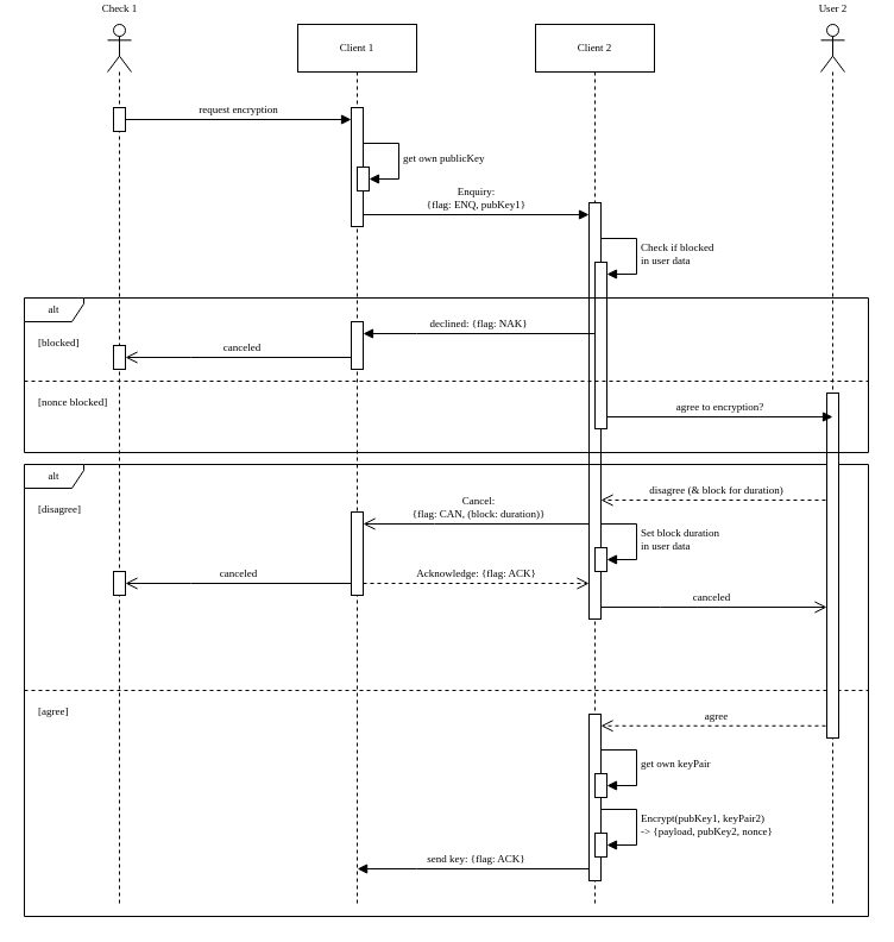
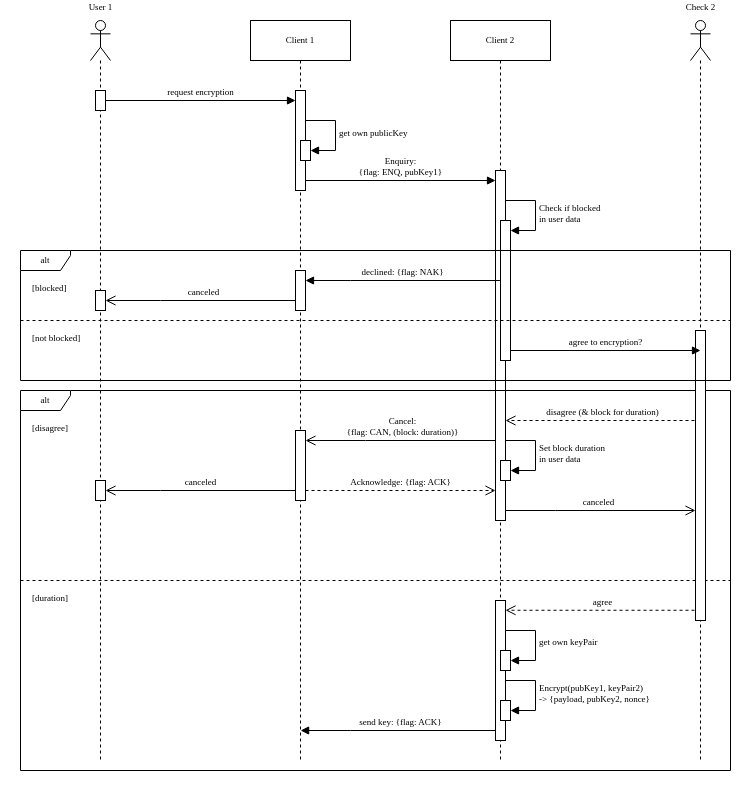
  <mxCell id="0" />
  <mxCell id="1" parent="0" />
  <mxCell id="2" value="Cancel:&lt;br&gt;{flag: CAN, (block: duration)}" style="html=1;verticalAlign=bottom;endArrow=open;curved=0;rounded=0;endFill=0;endSize=8;fontSize=9;fontFamily=Lucida Console;labelBackgroundColor=none;" edge="1" parent="1" target="22"><mxGeometry width="80" relative="1" as="geometry"><mxPoint x="500" y="440" as="sourcePoint" /><mxPoint x="310" y="440" as="targetPoint" /><Array as="points"><mxPoint x="365.07" y="440" /></Array></mxGeometry></mxCell>
  <mxCell id="3" value="Client 1" style="shape=umlLifeline;perimeter=lifelinePerimeter;whiteSpace=wrap;html=1;container=0;dropTarget=0;collapsible=0;recursiveResize=0;outlineConnect=0;portConstraint=eastwest;newEdgeStyle={&quot;edgeStyle&quot;:&quot;elbowEdgeStyle&quot;,&quot;elbow&quot;:&quot;vertical&quot;,&quot;curved&quot;:0,&quot;rounded&quot;:0};fontSize=9;fontFamily=Lucida Console;labelBackgroundColor=none;" parent="1" vertex="1"><mxGeometry x="250" y="20" width="100" height="740" as="geometry" /></mxCell>
  <mxCell id="4" value="get own publicKey" style="html=1;align=left;spacingLeft=2;endArrow=block;rounded=0;edgeStyle=orthogonalEdgeStyle;curved=0;rounded=0;fontFamily=Lucida Console;fontSize=9;fontColor=default;labelBackgroundColor=none;" parent="3" target="6" edge="1"><mxGeometry relative="1" as="geometry"><mxPoint x="55" y="100" as="sourcePoint" /><Array as="points"><mxPoint x="85" y="130" /></Array></mxGeometry></mxCell>
  <mxCell id="5" value="" style="html=1;points=[[0,0,0,0,5],[0,1,0,0,-5],[1,0,0,0,5],[1,1,0,0,-5]];perimeter=orthogonalPerimeter;outlineConnect=0;targetShapes=umlLifeline;portConstraint=eastwest;newEdgeStyle={&quot;curved&quot;:0,&quot;rounded&quot;:0};fontSize=9;fontFamily=Lucida Console;labelBackgroundColor=none;" parent="3" vertex="1"><mxGeometry x="45" y="70" width="10" height="100" as="geometry" /></mxCell>
  <mxCell id="6" value="" style="html=1;points=[[0,0,0,0,5],[0,1,0,0,-5],[1,0,0,0,5],[1,1,0,0,-5]];perimeter=orthogonalPerimeter;outlineConnect=0;targetShapes=umlLifeline;portConstraint=eastwest;newEdgeStyle={&quot;curved&quot;:0,&quot;rounded&quot;:0};rounded=0;align=center;verticalAlign=middle;fontFamily=Lucida Console;fontSize=9;fontColor=default;fillColor=default;gradientColor=none;labelBackgroundColor=none;" parent="3" vertex="1"><mxGeometry x="50" y="120" width="10" height="20" as="geometry" /></mxCell>
  <mxCell id="7" value="Client 2" style="shape=umlLifeline;perimeter=lifelinePerimeter;whiteSpace=wrap;html=1;container=0;dropTarget=0;collapsible=0;recursiveResize=0;outlineConnect=0;portConstraint=eastwest;newEdgeStyle={&quot;edgeStyle&quot;:&quot;elbowEdgeStyle&quot;,&quot;elbow&quot;:&quot;vertical&quot;,&quot;curved&quot;:0,&quot;rounded&quot;:0};fontSize=9;fontFamily=Lucida Console;labelBackgroundColor=none;" parent="1" vertex="1"><mxGeometry x="450" y="20" width="100" height="740" as="geometry" /></mxCell>
  <mxCell id="8" value="canceled" style="html=1;verticalAlign=bottom;endArrow=open;curved=0;rounded=0;endFill=0;endSize=8;fontSize=9;fontFamily=Lucida Console;labelBackgroundColor=none;" edge="1" parent="7"><mxGeometry width="80" relative="1" as="geometry"><mxPoint x="50" y="490" as="sourcePoint" /><mxPoint x="245" y="490" as="targetPoint" /><Array as="points"><mxPoint x="105" y="490" /></Array></mxGeometry></mxCell>
  <mxCell id="9" value="" style="html=1;points=[[0,0,0,0,5],[0,1,0,0,-5],[1,0,0,0,5],[1,1,0,0,-5]];perimeter=orthogonalPerimeter;outlineConnect=0;targetShapes=umlLifeline;portConstraint=eastwest;newEdgeStyle={&quot;curved&quot;:0,&quot;rounded&quot;:0};fontFamily=Lucida Console;fontSize=9;fontColor=default;labelBackgroundColor=none;" parent="7" vertex="1"><mxGeometry x="45" y="150" width="10" height="350" as="geometry" /></mxCell>
  <mxCell id="10" value="Check if blocked&lt;br&gt;in user data" style="html=1;align=left;spacingLeft=2;endArrow=block;rounded=0;edgeStyle=orthogonalEdgeStyle;curved=0;rounded=0;fontFamily=Lucida Console;fontSize=9;fontColor=default;labelBackgroundColor=none;" edge="1" parent="7" target="11"><mxGeometry relative="1" as="geometry"><mxPoint x="55" y="180" as="sourcePoint" /><Array as="points"><mxPoint x="85" y="210" /></Array></mxGeometry></mxCell>
  <mxCell id="11" value="" style="html=1;points=[[0,0,0,0,5],[0,1,0,0,-5],[1,0,0,0,5],[1,1,0,0,-5]];perimeter=orthogonalPerimeter;outlineConnect=0;targetShapes=umlLifeline;portConstraint=eastwest;newEdgeStyle={&quot;curved&quot;:0,&quot;rounded&quot;:0};rounded=0;align=center;verticalAlign=middle;fontFamily=Lucida Console;fontSize=9;fontColor=default;fillColor=default;gradientColor=none;labelBackgroundColor=none;" vertex="1" parent="7"><mxGeometry x="50" y="200" width="10" height="140" as="geometry" /></mxCell>
  <mxCell id="12" value="disagree (&amp;amp; block for duration)" style="html=1;verticalAlign=bottom;endArrow=open;dashed=1;endSize=8;curved=0;rounded=0;fontSize=9;fontFamily=Lucida Console;labelBackgroundColor=none;" edge="1" parent="7"><mxGeometry relative="1" as="geometry"><mxPoint x="250" y="400" as="sourcePoint" /><mxPoint x="55" y="400" as="targetPoint" /></mxGeometry></mxCell>
  <mxCell id="13" value="Set block duration&lt;br&gt;in user data" style="html=1;align=left;spacingLeft=2;endArrow=block;rounded=0;edgeStyle=orthogonalEdgeStyle;curved=0;rounded=0;fontFamily=Lucida Console;fontSize=9;fontColor=default;labelBackgroundColor=none;" edge="1" parent="7" target="26"><mxGeometry relative="1" as="geometry"><mxPoint x="55" y="420" as="sourcePoint" /><Array as="points"><mxPoint x="85" y="450" /></Array></mxGeometry></mxCell>
  <mxCell id="14" value="send key: {flag: ACK}" style="html=1;verticalAlign=bottom;endArrow=block;curved=0;rounded=0;fontSize=9;fontFamily=Lucida Console;labelBackgroundColor=none;" edge="1" parent="7"><mxGeometry width="80" relative="1" as="geometry"><mxPoint x="49.5" y="710" as="sourcePoint" /><mxPoint x="-149.9" y="710" as="targetPoint" /><Array as="points"><mxPoint x="-100" y="710" /></Array></mxGeometry></mxCell>
  <mxCell id="15" value="" style="html=1;points=[[0,0,0,0,5],[0,1,0,0,-5],[1,0,0,0,5],[1,1,0,0,-5]];perimeter=orthogonalPerimeter;outlineConnect=0;targetShapes=umlLifeline;portConstraint=eastwest;newEdgeStyle={&quot;curved&quot;:0,&quot;rounded&quot;:0};fontFamily=Lucida Console;fontSize=9;fontColor=default;labelBackgroundColor=none;" vertex="1" parent="7"><mxGeometry x="45" y="580" width="10" height="140" as="geometry" /></mxCell>
  <mxCell id="16" value="agree" style="html=1;verticalAlign=bottom;endArrow=open;dashed=1;endSize=8;curved=0;rounded=0;fontSize=9;fontFamily=Lucida Console;labelBackgroundColor=none;" edge="1" parent="7" target="15"><mxGeometry relative="1" as="geometry"><mxPoint x="250" y="589.76" as="sourcePoint" /><mxPoint x="60" y="589.76" as="targetPoint" /></mxGeometry></mxCell>
  <mxCell id="17" value="Encrypt(pubKey1, keyPair2)&lt;br style=&quot;font-size: 9px;&quot;&gt;-&amp;gt; {payload, pubKey2, nonce}" style="html=1;align=left;spacingLeft=2;endArrow=block;rounded=0;edgeStyle=orthogonalEdgeStyle;curved=0;rounded=0;fontFamily=Lucida Console;fontSize=9;fontColor=default;labelBackgroundColor=none;" edge="1" parent="7" target="18"><mxGeometry relative="1" as="geometry"><mxPoint x="55" y="660" as="sourcePoint" /><Array as="points"><mxPoint x="85" y="690" /></Array></mxGeometry></mxCell>
  <mxCell id="18" value="" style="html=1;points=[[0,0,0,0,5],[0,1,0,0,-5],[1,0,0,0,5],[1,1,0,0,-5]];perimeter=orthogonalPerimeter;outlineConnect=0;targetShapes=umlLifeline;portConstraint=eastwest;newEdgeStyle={&quot;curved&quot;:0,&quot;rounded&quot;:0};rounded=0;align=center;verticalAlign=middle;fontFamily=Lucida Console;fontSize=9;fontColor=default;fillColor=default;gradientColor=none;labelBackgroundColor=none;" vertex="1" parent="7"><mxGeometry x="50" y="680" width="10" height="20" as="geometry" /></mxCell>
  <mxCell id="19" value="get own keyPair" style="html=1;align=left;spacingLeft=2;endArrow=block;rounded=0;edgeStyle=orthogonalEdgeStyle;curved=0;rounded=0;fontFamily=Lucida Console;fontSize=9;fontColor=default;labelBackgroundColor=none;" edge="1" parent="7" target="20"><mxGeometry x="-0.003" relative="1" as="geometry"><mxPoint x="55" y="610" as="sourcePoint" /><Array as="points"><mxPoint x="85" y="640" /></Array><mxPoint as="offset" /></mxGeometry></mxCell>
  <mxCell id="20" value="" style="html=1;points=[[0,0,0,0,5],[0,1,0,0,-5],[1,0,0,0,5],[1,1,0,0,-5]];perimeter=orthogonalPerimeter;outlineConnect=0;targetShapes=umlLifeline;portConstraint=eastwest;newEdgeStyle={&quot;curved&quot;:0,&quot;rounded&quot;:0};rounded=0;align=center;verticalAlign=middle;fontFamily=Lucida Console;fontSize=9;fontColor=default;fillColor=default;gradientColor=none;labelBackgroundColor=none;" vertex="1" parent="7"><mxGeometry x="50" y="630" width="10" height="20" as="geometry" /></mxCell>
  <mxCell id="21" value="" style="html=1;verticalAlign=bottom;endArrow=none;dashed=1;endSize=8;curved=0;rounded=0;endFill=0;fontSize=9;fontFamily=Lucida Console;labelBackgroundColor=none;" edge="1" parent="7"><mxGeometry relative="1" as="geometry"><mxPoint x="249.5" y="400" as="sourcePoint" /><mxPoint x="250" y="400" as="targetPoint" /></mxGeometry></mxCell>
  <mxCell id="22" value="" style="html=1;points=[[0,0,0,0,5],[0,1,0,0,-5],[1,0,0,0,5],[1,1,0,0,-5]];perimeter=orthogonalPerimeter;outlineConnect=0;targetShapes=umlLifeline;portConstraint=eastwest;newEdgeStyle={&quot;curved&quot;:0,&quot;rounded&quot;:0};fontFamily=Lucida Console;fontSize=9;fontColor=default;labelBackgroundColor=none;" vertex="1" parent="7"><mxGeometry x="-155" y="410" width="10" height="70" as="geometry" /></mxCell>
  <mxCell id="23" value="&lt;font style=&quot;font-size: 9px;&quot;&gt;alt&lt;/font&gt;" style="shape=umlFrame;whiteSpace=wrap;html=1;pointerEvents=0;recursiveResize=0;container=1;collapsible=0;width=50;rounded=0;align=center;verticalAlign=middle;fontFamily=Lucida Console;fontSize=9;fontColor=default;fillColor=default;gradientColor=none;height=20;movable=0;resizable=0;rotatable=0;deletable=0;editable=0;locked=1;connectable=0;labelBackgroundColor=none;" parent="7" vertex="1"><mxGeometry x="-430" y="370" width="710" height="380" as="geometry" /></mxCell>
  <mxCell id="24" value="[disagree]" style="text;html=1;fontFamily=Lucida Console;fontSize=9;fontColor=default;verticalAlign=top;spacing=2;spacingTop=-4;labelBackgroundColor=none;" parent="23" vertex="1"><mxGeometry width="100" height="20" relative="1" as="geometry"><mxPoint x="10" y="30" as="offset" /></mxGeometry></mxCell>
- <mxCell id="25" value="[agree]" style="line;strokeWidth=1;dashed=1;labelPosition=center;verticalLabelPosition=bottom;align=left;verticalAlign=middle;spacingLeft=10;spacingTop=-5;html=1;whiteSpace=wrap;rounded=0;fontFamily=Lucida Console;fontSize=9;fontColor=default;fillColor=none;gradientColor=none;movable=1;resizable=1;rotatable=1;deletable=1;editable=1;locked=0;connectable=1;labelBackgroundColor=none;" parent="23" vertex="1"><mxGeometry y="180" width="710" height="20" as="geometry" /></mxCell>
+ <mxCell id="25" value="[duration]" style="line;strokeWidth=1;dashed=1;labelPosition=center;verticalLabelPosition=bottom;align=left;verticalAlign=middle;spacingLeft=10;spacingTop=-5;html=1;whiteSpace=wrap;rounded=0;fontFamily=Lucida Console;fontSize=9;fontColor=default;fillColor=none;gradientColor=none;movable=1;resizable=1;rotatable=1;deletable=1;editable=1;locked=0;connectable=1;labelBackgroundColor=none;" parent="23" vertex="1"><mxGeometry y="180" width="710" height="20" as="geometry" /></mxCell>
  <mxCell id="26" value="" style="html=1;points=[[0,0,0,0,5],[0,1,0,0,-5],[1,0,0,0,5],[1,1,0,0,-5]];perimeter=orthogonalPerimeter;outlineConnect=0;targetShapes=umlLifeline;portConstraint=eastwest;newEdgeStyle={&quot;curved&quot;:0,&quot;rounded&quot;:0};rounded=0;align=center;verticalAlign=middle;fontFamily=Lucida Console;fontSize=9;fontColor=default;fillColor=default;gradientColor=none;labelBackgroundColor=none;" vertex="1" parent="7"><mxGeometry x="50" y="440" width="10" height="20" as="geometry" /></mxCell>
- <mxCell id="27" value="&lt;font style=&quot;font-size: 9px;&quot;&gt;Check 1&lt;/font&gt;" style="shape=umlLifeline;perimeter=lifelinePerimeter;whiteSpace=wrap;html=1;container=1;dropTarget=0;collapsible=0;recursiveResize=0;outlineConnect=0;portConstraint=eastwest;newEdgeStyle={&quot;curved&quot;:0,&quot;rounded&quot;:0};participant=umlActor;&#10;verticalLabelPosition=top;verticalAlign=top;spacingTop=-25;fontSize=9;fontFamily=Lucida Console;whiteSpace=nowrap;labelBackgroundColor=none;" parent="1" vertex="1"><mxGeometry x="90" y="20" width="20" height="740" as="geometry" /></mxCell>
+ <mxCell id="27" value="&lt;font style=&quot;font-size: 9px;&quot;&gt;User 1&lt;/font&gt;" style="shape=umlLifeline;perimeter=lifelinePerimeter;whiteSpace=wrap;html=1;container=1;dropTarget=0;collapsible=0;recursiveResize=0;outlineConnect=0;portConstraint=eastwest;newEdgeStyle={&quot;curved&quot;:0,&quot;rounded&quot;:0};participant=umlActor;&#10;verticalLabelPosition=top;verticalAlign=top;spacingTop=-25;fontSize=9;fontFamily=Lucida Console;whiteSpace=nowrap;labelBackgroundColor=none;" parent="1" vertex="1"><mxGeometry x="90" y="20" width="20" height="740" as="geometry" /></mxCell>
  <mxCell id="28" value="request encryption" style="html=1;verticalAlign=bottom;endArrow=block;curved=0;rounded=0;fontFamily=Lucida Console;fontSize=9;fontColor=default;labelBackgroundColor=none;" parent="1" source="33" target="5" edge="1"><mxGeometry width="80" relative="1" as="geometry"><mxPoint x="99.929" y="100" as="sourcePoint" /><mxPoint x="260" y="100" as="targetPoint" /></mxGeometry></mxCell>
  <mxCell id="29" value="&lt;font style=&quot;font-size: 9px;&quot;&gt;Enquiry:&lt;br style=&quot;font-size: 9px;&quot;&gt;{flag: ENQ, pubKey1}&lt;/font&gt;" style="html=1;verticalAlign=bottom;endArrow=block;curved=0;rounded=0;fontFamily=Lucida Console;fontSize=9;fontColor=default;labelBackgroundColor=none;" parent="1" edge="1"><mxGeometry x="0.004" width="80" relative="1" as="geometry"><mxPoint x="305" y="180" as="sourcePoint" /><mxPoint x="495" y="180" as="targetPoint" /><mxPoint as="offset" /></mxGeometry></mxCell>
- <mxCell id="30" value="User 2" style="shape=umlLifeline;perimeter=lifelinePerimeter;whiteSpace=wrap;html=1;container=1;dropTarget=0;collapsible=0;recursiveResize=0;outlineConnect=0;portConstraint=eastwest;newEdgeStyle={&quot;curved&quot;:0,&quot;rounded&quot;:0};participant=umlActor;&#10;verticalLabelPosition=top;verticalAlign=top;spacingTop=-25;fontSize=9;fontFamily=Lucida Console;whiteSpace=nowrap;labelBackgroundColor=none;" parent="1" vertex="1"><mxGeometry x="690" y="20" width="20" height="740" as="geometry" /></mxCell>
+ <mxCell id="30" value="Check 2" style="shape=umlLifeline;perimeter=lifelinePerimeter;whiteSpace=wrap;html=1;container=1;dropTarget=0;collapsible=0;recursiveResize=0;outlineConnect=0;portConstraint=eastwest;newEdgeStyle={&quot;curved&quot;:0,&quot;rounded&quot;:0};participant=umlActor;&#10;verticalLabelPosition=top;verticalAlign=top;spacingTop=-25;fontSize=9;fontFamily=Lucida Console;whiteSpace=nowrap;labelBackgroundColor=none;" parent="1" vertex="1"><mxGeometry x="690" y="20" width="20" height="740" as="geometry" /></mxCell>
  <mxCell id="31" value="" style="html=1;points=[[0,0,0,0,5],[0,1,0,0,-5],[1,0,0,0,5],[1,1,0,0,-5]];perimeter=orthogonalPerimeter;outlineConnect=0;targetShapes=umlLifeline;portConstraint=eastwest;newEdgeStyle={&quot;curved&quot;:0,&quot;rounded&quot;:0};fontFamily=Lucida Console;fontSize=9;fontColor=default;labelBackgroundColor=none;" parent="30" vertex="1"><mxGeometry x="5" y="310" width="10" height="290" as="geometry" /></mxCell>
  <mxCell id="32" value="" style="html=1;verticalAlign=bottom;endArrow=block;curved=0;rounded=0;fontFamily=Lucida Console;fontSize=9;fontColor=default;labelBackgroundColor=none;" parent="1" target="33" edge="1"><mxGeometry width="80" relative="1" as="geometry"><mxPoint x="99.929" y="100" as="sourcePoint" /><mxPoint x="299.5" y="100" as="targetPoint" /></mxGeometry></mxCell>
  <mxCell id="33" value="" style="html=1;points=[[0,0,0,0,5],[0,1,0,0,-5],[1,0,0,0,5],[1,1,0,0,-5]];perimeter=orthogonalPerimeter;outlineConnect=0;targetShapes=umlLifeline;portConstraint=eastwest;newEdgeStyle={&quot;curved&quot;:0,&quot;rounded&quot;:0};fontFamily=Lucida Console;fontSize=9;fontColor=default;labelBackgroundColor=none;" parent="1" vertex="1"><mxGeometry x="95" y="90" width="10" height="20" as="geometry" /></mxCell>
  <mxCell id="34" value="&lt;font style=&quot;font-size: 9px;&quot;&gt;alt&lt;/font&gt;" style="shape=umlFrame;whiteSpace=wrap;html=1;pointerEvents=0;recursiveResize=0;container=1;collapsible=0;width=50;rounded=0;align=center;verticalAlign=middle;fontFamily=Lucida Console;fontSize=9;fontColor=default;fillColor=default;gradientColor=none;height=20;movable=0;resizable=0;rotatable=0;deletable=0;editable=0;locked=1;connectable=0;labelBackgroundColor=none;" vertex="1" parent="1"><mxGeometry x="20" y="250" width="710" height="130" as="geometry" /></mxCell>
  <mxCell id="35" value="[blocked]" style="text;html=1;fontFamily=Lucida Console;fontSize=9;fontColor=default;verticalAlign=top;spacing=2;spacingTop=-4;labelBackgroundColor=none;" vertex="1" parent="34"><mxGeometry width="100" height="20" relative="1" as="geometry"><mxPoint x="10" y="30" as="offset" /></mxGeometry></mxCell>
- <mxCell id="36" value="[nonce blocked]" style="line;strokeWidth=1;dashed=1;labelPosition=center;verticalLabelPosition=bottom;align=left;verticalAlign=middle;spacingLeft=10;spacingTop=-5;html=1;whiteSpace=wrap;rounded=0;fontFamily=Lucida Console;fontSize=9;fontColor=default;fillColor=none;gradientColor=none;movable=1;resizable=1;rotatable=1;deletable=1;editable=1;locked=0;connectable=1;labelBackgroundColor=none;" vertex="1" parent="34"><mxGeometry y="60" width="710" height="20" as="geometry" /></mxCell>
+ <mxCell id="36" value="[not blocked]" style="line;strokeWidth=1;dashed=1;labelPosition=center;verticalLabelPosition=bottom;align=left;verticalAlign=middle;spacingLeft=10;spacingTop=-5;html=1;whiteSpace=wrap;rounded=0;fontFamily=Lucida Console;fontSize=9;fontColor=default;fillColor=none;gradientColor=none;movable=1;resizable=1;rotatable=1;deletable=1;editable=1;locked=0;connectable=1;labelBackgroundColor=none;" vertex="1" parent="34"><mxGeometry y="60" width="710" height="20" as="geometry" /></mxCell>
  <mxCell id="37" value="canceled" style="html=1;verticalAlign=bottom;endArrow=open;curved=0;rounded=0;endFill=0;endSize=8;fontSize=9;fontFamily=Lucida Console;labelBackgroundColor=none;" edge="1" parent="1"><mxGeometry width="80" relative="1" as="geometry"><mxPoint x="295" y="490" as="sourcePoint" /><mxPoint x="105" y="490" as="targetPoint" /><Array as="points"><mxPoint x="160.07" y="490" /></Array></mxGeometry></mxCell>
  <mxCell id="38" value="" style="html=1;points=[[0,0,0,0,5],[0,1,0,0,-5],[1,0,0,0,5],[1,1,0,0,-5]];perimeter=orthogonalPerimeter;outlineConnect=0;targetShapes=umlLifeline;portConstraint=eastwest;newEdgeStyle={&quot;curved&quot;:0,&quot;rounded&quot;:0};fontFamily=Lucida Console;fontSize=9;fontColor=default;labelBackgroundColor=none;" vertex="1" parent="1"><mxGeometry x="95" y="480" width="10" height="20" as="geometry" /></mxCell>
  <mxCell id="39" value="Acknowledge: {flag: ACK}" style="html=1;verticalAlign=bottom;endArrow=open;dashed=1;endSize=8;curved=0;rounded=0;fontSize=9;fontFamily=Lucida Console;labelBackgroundColor=none;" edge="1" parent="1"><mxGeometry relative="1" as="geometry"><mxPoint x="305" y="490" as="sourcePoint" /><mxPoint x="495" y="490" as="targetPoint" /></mxGeometry></mxCell>
  <mxCell id="40" value="agree to encryption?" style="html=1;verticalAlign=bottom;endArrow=block;curved=0;rounded=0;fontFamily=Lucida Console;fontSize=9;fontColor=default;labelBackgroundColor=none;" edge="1" parent="1"><mxGeometry width="80" relative="1" as="geometry"><mxPoint x="510" y="350" as="sourcePoint" /><mxPoint x="700" y="350" as="targetPoint" /></mxGeometry></mxCell>
  <mxCell id="41" value="declined: {flag: NAK}" style="html=1;verticalAlign=bottom;endArrow=block;curved=0;rounded=0;fontSize=9;fontFamily=Lucida Console;labelBackgroundColor=none;" edge="1" parent="1" target="44"><mxGeometry width="80" relative="1" as="geometry"><mxPoint x="499.4" y="280" as="sourcePoint" /><mxPoint x="310" y="280" as="targetPoint" /><Array as="points"><mxPoint x="349.9" y="280" /></Array></mxGeometry></mxCell>
  <mxCell id="42" value="canceled" style="html=1;verticalAlign=bottom;endArrow=open;curved=0;rounded=0;endFill=0;endSize=8;fontSize=9;fontFamily=Lucida Console;labelBackgroundColor=none;" edge="1" parent="1" source="3"><mxGeometry width="80" relative="1" as="geometry"><mxPoint x="285" y="300" as="sourcePoint" /><mxPoint x="105" y="300" as="targetPoint" /><Array as="points"><mxPoint x="160.07" y="300" /></Array></mxGeometry></mxCell>
  <mxCell id="43" value="" style="html=1;points=[[0,0,0,0,5],[0,1,0,0,-5],[1,0,0,0,5],[1,1,0,0,-5]];perimeter=orthogonalPerimeter;outlineConnect=0;targetShapes=umlLifeline;portConstraint=eastwest;newEdgeStyle={&quot;curved&quot;:0,&quot;rounded&quot;:0};fontFamily=Lucida Console;fontSize=9;fontColor=default;labelBackgroundColor=none;" vertex="1" parent="1"><mxGeometry x="95" y="290" width="10" height="20" as="geometry" /></mxCell>
  <mxCell id="44" value="" style="html=1;points=[[0,0,0,0,5],[0,1,0,0,-5],[1,0,0,0,5],[1,1,0,0,-5]];perimeter=orthogonalPerimeter;outlineConnect=0;targetShapes=umlLifeline;portConstraint=eastwest;newEdgeStyle={&quot;curved&quot;:0,&quot;rounded&quot;:0};rounded=0;align=center;verticalAlign=middle;fontFamily=Lucida Console;fontSize=9;fontColor=default;fillColor=default;gradientColor=none;labelBackgroundColor=none;" vertex="1" parent="1"><mxGeometry x="295" y="270" width="10" height="40" as="geometry" /></mxCell>
